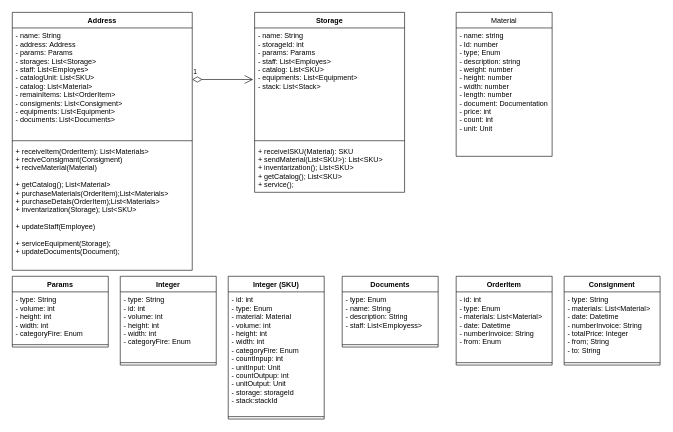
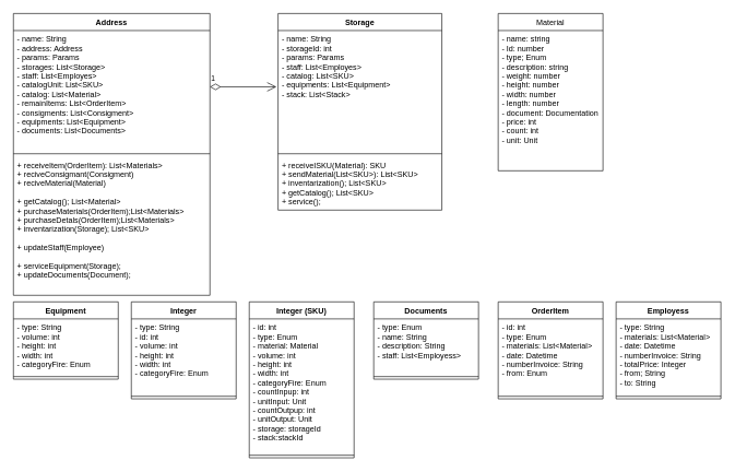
  <mxCell id="0" />
  <mxCell id="1" parent="0" />
  <mxCell id="2" value="Address" style="swimlane;fontStyle=1;align=center;verticalAlign=top;childLayout=stackLayout;horizontal=1;startSize=26;horizontalStack=0;resizeParent=1;resizeParentMax=0;resizeLast=0;collapsible=1;marginBottom=0;" vertex="1" parent="1"><mxGeometry x="20" y="20" width="300" height="430" as="geometry" /></mxCell>
  <mxCell id="3" value="- name: String&#10;- address: Address&#10;- params: Params&#10;- storages: List&lt;Storage&gt;&#10;- staff: List&lt;Employes&gt;&#10;- catalogUnit: List&lt;SKU&gt;&#10;- catalog: List&lt;Material&gt;&#10;- remainItems: List&lt;OrderItem&gt;&#10;- consigments: List&lt;Consigment&gt;&#10;- equipments: List&lt;Equipment&gt;&#10;- documents: List&lt;Documents&gt;&#10;" style="text;strokeColor=none;fillColor=none;align=left;verticalAlign=top;spacingLeft=4;spacingRight=4;overflow=hidden;rotatable=0;points=[[0,0.5],[1,0.5]];portConstraint=eastwest;" vertex="1" parent="2"><mxGeometry y="26" width="300" height="184" as="geometry" /></mxCell>
  <mxCell id="4" value="" style="line;strokeWidth=1;fillColor=none;align=left;verticalAlign=middle;spacingTop=-1;spacingLeft=3;spacingRight=3;rotatable=0;labelPosition=right;points=[];portConstraint=eastwest;" vertex="1" parent="2"><mxGeometry y="210" width="300" height="8" as="geometry" /></mxCell>
  <mxCell id="5" value="+ receiveItem(OrderItem): List&lt;Materials&gt;&#10;+ reciveConsigmant(Consigment)&#10;+ reciveMaterial(Material)&#10;&#10;+ getCatalog(); List&lt;Material&gt;&#10;+ purchaseMaterials(OrderItem);List&lt;Materials&gt;&#10;+ purchaseDetals(OrderItem);List&lt;Materials&gt;&#10;+ inventarization(Storage); List&lt;SKU&gt;&#10;&#10;+ updateStaff(Employee)&#10;&#10;+ serviceEquipment(Storage);&#10;+ updateDocuments(Document);" style="text;strokeColor=none;fillColor=none;align=left;verticalAlign=top;spacingLeft=4;spacingRight=4;overflow=hidden;rotatable=0;points=[[0,0.5],[1,0.5]];portConstraint=eastwest;" vertex="1" parent="2"><mxGeometry y="218" width="300" height="212" as="geometry" /></mxCell>
  <mxCell id="6" value="Storage" style="swimlane;fontStyle=1;align=center;verticalAlign=top;childLayout=stackLayout;horizontal=1;startSize=26;horizontalStack=0;resizeParent=1;resizeParentMax=0;resizeLast=0;collapsible=1;marginBottom=0;" vertex="1" parent="1"><mxGeometry x="424" y="20" width="250" height="300" as="geometry" /></mxCell>
  <mxCell id="7" value="- name: String&#10;- storageId: int&#10;- params: Params&#10;- staff: List&lt;Employes&gt;&#10;- catalog: List&lt;SKU&gt;&#10;- equipments: List&lt;Equipment&gt;&#10;- stack: List&lt;Stack&gt;&#10;" style="text;strokeColor=none;fillColor=none;align=left;verticalAlign=top;spacingLeft=4;spacingRight=4;overflow=hidden;rotatable=0;points=[[0,0.5],[1,0.5]];portConstraint=eastwest;" vertex="1" parent="6"><mxGeometry y="26" width="250" height="184" as="geometry" /></mxCell>
  <mxCell id="8" value="" style="line;strokeWidth=1;fillColor=none;align=left;verticalAlign=middle;spacingTop=-1;spacingLeft=3;spacingRight=3;rotatable=0;labelPosition=right;points=[];portConstraint=eastwest;" vertex="1" parent="6"><mxGeometry y="210" width="250" height="8" as="geometry" /></mxCell>
  <mxCell id="9" value="+ receiveISKU(Material): SKU&#10;+ sendMaterial(List&lt;SKU&gt;): List&lt;SKU&gt;&#10;+ inventarization(); List&lt;SKU&gt;&#10;+ getCatalog(); List&lt;SKU&gt;&#10;+ service();" style="text;strokeColor=none;fillColor=none;align=left;verticalAlign=top;spacingLeft=4;spacingRight=4;overflow=hidden;rotatable=0;points=[[0,0.5],[1,0.5]];portConstraint=eastwest;" vertex="1" parent="6"><mxGeometry y="218" width="250" height="82" as="geometry" /></mxCell>
  <mxCell id="10" value="1" style="endArrow=open;html=1;endSize=12;startArrow=diamondThin;startSize=14;startFill=0;edgeStyle=orthogonalEdgeStyle;align=left;verticalAlign=bottom;entryX=-0.01;entryY=0.467;entryDx=0;entryDy=0;entryPerimeter=0;exitX=1;exitY=0.467;exitDx=0;exitDy=0;exitPerimeter=0;" edge="1" parent="1" source="3" target="7"><mxGeometry x="-1" y="3" relative="1" as="geometry"><mxPoint x="220" y="132" as="sourcePoint" /><mxPoint x="320" y="132" as="targetPoint" /></mxGeometry></mxCell>
- <mxCell id="11" value="Params&#10;" style="swimlane;fontStyle=1;align=center;verticalAlign=top;childLayout=stackLayout;horizontal=1;startSize=26;horizontalStack=0;resizeParent=1;resizeParentMax=0;resizeLast=0;collapsible=1;marginBottom=0;" vertex="1" parent="1"><mxGeometry x="20" y="460" width="160" height="118" as="geometry"><mxRectangle x="180" y="299" width="60" height="26" as="alternateBounds" /></mxGeometry></mxCell>
+ <mxCell id="11" value="Equipment&#10;" style="swimlane;fontStyle=1;align=center;verticalAlign=top;childLayout=stackLayout;horizontal=1;startSize=26;horizontalStack=0;resizeParent=1;resizeParentMax=0;resizeLast=0;collapsible=1;marginBottom=0;" vertex="1" parent="1"><mxGeometry x="20" y="460" width="160" height="118" as="geometry"><mxRectangle x="180" y="299" width="60" height="26" as="alternateBounds" /></mxGeometry></mxCell>
  <mxCell id="12" value="- type: String&#10;- volume: int&#10;- height: int&#10;- width: int&#10;- categoryFire: Enum&#10;&#10;&#10;&#10;" style="text;strokeColor=none;fillColor=none;align=left;verticalAlign=top;spacingLeft=4;spacingRight=4;overflow=hidden;rotatable=0;points=[[0,0.5],[1,0.5]];portConstraint=eastwest;" vertex="1" parent="11"><mxGeometry y="26" width="160" height="84" as="geometry" /></mxCell>
  <mxCell id="13" value="" style="line;strokeWidth=1;fillColor=none;align=left;verticalAlign=middle;spacingTop=-1;spacingLeft=3;spacingRight=3;rotatable=0;labelPosition=right;points=[];portConstraint=eastwest;" vertex="1" parent="11"><mxGeometry y="110" width="160" height="8" as="geometry" /></mxCell>
  <mxCell id="14" value="Integer" style="swimlane;fontStyle=1;align=center;verticalAlign=top;childLayout=stackLayout;horizontal=1;startSize=26;horizontalStack=0;resizeParent=1;resizeParentMax=0;resizeLast=0;collapsible=1;marginBottom=0;" vertex="1" parent="1"><mxGeometry x="200" y="460" width="160" height="148" as="geometry"><mxRectangle x="180" y="299" width="60" height="26" as="alternateBounds" /></mxGeometry></mxCell>
  <mxCell id="15" value="- type: String&#10;- id: int&#10;- volume: int&#10;- height: int&#10;- width: int&#10;- categoryFire: Enum&#10;&#10;&#10;&#10;" style="text;strokeColor=none;fillColor=none;align=left;verticalAlign=top;spacingLeft=4;spacingRight=4;overflow=hidden;rotatable=0;points=[[0,0.5],[1,0.5]];portConstraint=eastwest;" vertex="1" parent="14"><mxGeometry y="26" width="160" height="114" as="geometry" /></mxCell>
  <mxCell id="16" value="" style="line;strokeWidth=1;fillColor=none;align=left;verticalAlign=middle;spacingTop=-1;spacingLeft=3;spacingRight=3;rotatable=0;labelPosition=right;points=[];portConstraint=eastwest;" vertex="1" parent="14"><mxGeometry y="140" width="160" height="8" as="geometry" /></mxCell>
  <mxCell id="17" value="Integer (SKU)" style="swimlane;fontStyle=1;align=center;verticalAlign=top;childLayout=stackLayout;horizontal=1;startSize=26;horizontalStack=0;resizeParent=1;resizeParentMax=0;resizeLast=0;collapsible=1;marginBottom=0;" vertex="1" parent="1"><mxGeometry x="380" y="460" width="160" height="238" as="geometry"><mxRectangle x="180" y="299" width="60" height="26" as="alternateBounds" /></mxGeometry></mxCell>
  <mxCell id="18" value="- id: int&#10;- type: Enum&#10;- material: Material&#10;- volume: int&#10;- height: int&#10;- width: int&#10;- categoryFire: Enum&#10;- countInpup: int&#10;- unitInput: Unit&#10;- countOutpup: int&#10;- unitOutput: Unit&#10;- storage: storageId&#10;- stack:stackId" style="text;strokeColor=none;fillColor=none;align=left;verticalAlign=top;spacingLeft=4;spacingRight=4;overflow=hidden;rotatable=0;points=[[0,0.5],[1,0.5]];portConstraint=eastwest;" vertex="1" parent="17"><mxGeometry y="26" width="160" height="204" as="geometry" /></mxCell>
  <mxCell id="19" value="" style="line;strokeWidth=1;fillColor=none;align=left;verticalAlign=middle;spacingTop=-1;spacingLeft=3;spacingRight=3;rotatable=0;labelPosition=right;points=[];portConstraint=eastwest;" vertex="1" parent="17"><mxGeometry y="230" width="160" height="8" as="geometry" /></mxCell>
  <mxCell id="20" value="Documents" style="swimlane;fontStyle=1;align=center;verticalAlign=top;childLayout=stackLayout;horizontal=1;startSize=26;horizontalStack=0;resizeParent=1;resizeParentMax=0;resizeLast=0;collapsible=1;marginBottom=0;" vertex="1" parent="1"><mxGeometry x="570" y="460" width="160" height="118" as="geometry"><mxRectangle x="180" y="299" width="60" height="26" as="alternateBounds" /></mxGeometry></mxCell>
  <mxCell id="21" value="- type: Enum&#10;- name: String&#10;- description: String&#10;- staff: List&lt;Employess&gt;&#10;&#10;&#10;&#10;" style="text;strokeColor=none;fillColor=none;align=left;verticalAlign=top;spacingLeft=4;spacingRight=4;overflow=hidden;rotatable=0;points=[[0,0.5],[1,0.5]];portConstraint=eastwest;" vertex="1" parent="20"><mxGeometry y="26" width="160" height="84" as="geometry" /></mxCell>
  <mxCell id="22" value="" style="line;strokeWidth=1;fillColor=none;align=left;verticalAlign=middle;spacingTop=-1;spacingLeft=3;spacingRight=3;rotatable=0;labelPosition=right;points=[];portConstraint=eastwest;" vertex="1" parent="20"><mxGeometry y="110" width="160" height="8" as="geometry" /></mxCell>
- <mxCell id="23" value="Consignment" style="swimlane;fontStyle=1;align=center;verticalAlign=top;childLayout=stackLayout;horizontal=1;startSize=26;horizontalStack=0;resizeParent=1;resizeParentMax=0;resizeLast=0;collapsible=1;marginBottom=0;" vertex="1" parent="1"><mxGeometry x="940" y="460" width="160" height="148" as="geometry" /></mxCell>
+ <mxCell id="23" value="Employess" style="swimlane;fontStyle=1;align=center;verticalAlign=top;childLayout=stackLayout;horizontal=1;startSize=26;horizontalStack=0;resizeParent=1;resizeParentMax=0;resizeLast=0;collapsible=1;marginBottom=0;" vertex="1" parent="1"><mxGeometry x="940" y="460" width="160" height="148" as="geometry" /></mxCell>
  <mxCell id="24" value="- type: String&#10;- materials: List&lt;Material&gt;&#10;- date: Datetime&#10;- numberInvoice: String&#10;- totalPrice: Integer&#10;- from; String&#10;- to: String&#10;" style="text;strokeColor=none;fillColor=none;align=left;verticalAlign=top;spacingLeft=4;spacingRight=4;overflow=hidden;rotatable=0;points=[[0,0.5],[1,0.5]];portConstraint=eastwest;" vertex="1" parent="23"><mxGeometry y="26" width="160" height="114" as="geometry" /></mxCell>
  <mxCell id="25" value="" style="line;strokeWidth=1;fillColor=none;align=left;verticalAlign=middle;spacingTop=-1;spacingLeft=3;spacingRight=3;rotatable=0;labelPosition=right;points=[];portConstraint=eastwest;" vertex="1" parent="23"><mxGeometry y="140" width="160" height="8" as="geometry" /></mxCell>
  <mxCell id="26" value="OrderItem" style="swimlane;fontStyle=1;align=center;verticalAlign=top;childLayout=stackLayout;horizontal=1;startSize=26;horizontalStack=0;resizeParent=1;resizeParentMax=0;resizeLast=0;collapsible=1;marginBottom=0;" vertex="1" parent="1"><mxGeometry x="760" y="460" width="160" height="148" as="geometry" /></mxCell>
  <mxCell id="27" value="- id: int&#10;- type: Enum&#10;- materials: List&lt;Material&gt;&#10;- date: Datetime&#10;- numberInvoice: String&#10;- from: Enum&#10;&#10;&#10;" style="text;strokeColor=none;fillColor=none;align=left;verticalAlign=top;spacingLeft=4;spacingRight=4;overflow=hidden;rotatable=0;points=[[0,0.5],[1,0.5]];portConstraint=eastwest;" vertex="1" parent="26"><mxGeometry y="26" width="160" height="114" as="geometry" /></mxCell>
  <mxCell id="28" value="" style="line;strokeWidth=1;fillColor=none;align=left;verticalAlign=middle;spacingTop=-1;spacingLeft=3;spacingRight=3;rotatable=0;labelPosition=right;points=[];portConstraint=eastwest;" vertex="1" parent="26"><mxGeometry y="140" width="160" height="8" as="geometry" /></mxCell>
  <mxCell id="29" value="Material" style="swimlane;fontStyle=0;childLayout=stackLayout;horizontal=1;startSize=26;fillColor=none;horizontalStack=0;resizeParent=1;resizeParentMax=0;resizeLast=0;collapsible=1;marginBottom=0;" vertex="1" parent="1"><mxGeometry x="760" y="20" width="160" height="240" as="geometry" /></mxCell>
  <mxCell id="30" value="- name: string&#10;- Id: number&#10;- type; Enum&#10;- description: string&#10;- weight: number&#10;- height: number&#10;- width: number&#10;- length: number&#10;- document: Documentation&#10;- price: int&#10;- count: int&#10;- unit: Unit&#10;&#10;&#10;" style="text;strokeColor=none;fillColor=none;align=left;verticalAlign=top;spacingLeft=4;spacingRight=4;overflow=hidden;rotatable=0;points=[[0,0.5],[1,0.5]];portConstraint=eastwest;" vertex="1" parent="29"><mxGeometry y="26" width="160" height="214" as="geometry" /></mxCell>
